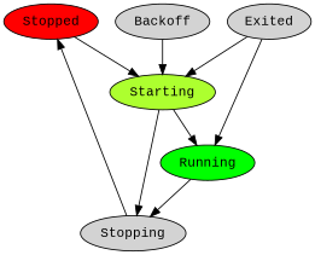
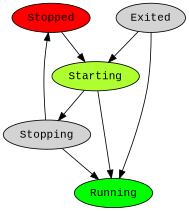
  digraph {
    fontname="Liberation Mono"
    node [fontname="Liberation Mono" style=filled]
    edge [fontname="Liberation Mono"]
    Stopped [fillcolor=red]
    Starting [fillcolor=greenyellow]
    Running [fillcolor=green]
    Stopping
-   Backoff
    Exited
    Stopped -> Starting
    Starting -> Running
    Starting -> Stopping
-   Running -> Stopping
+   Stopping -> Running
    Stopping -> Stopped
-   Backoff -> Starting
    Exited -> Starting
    Exited -> Running
  }
